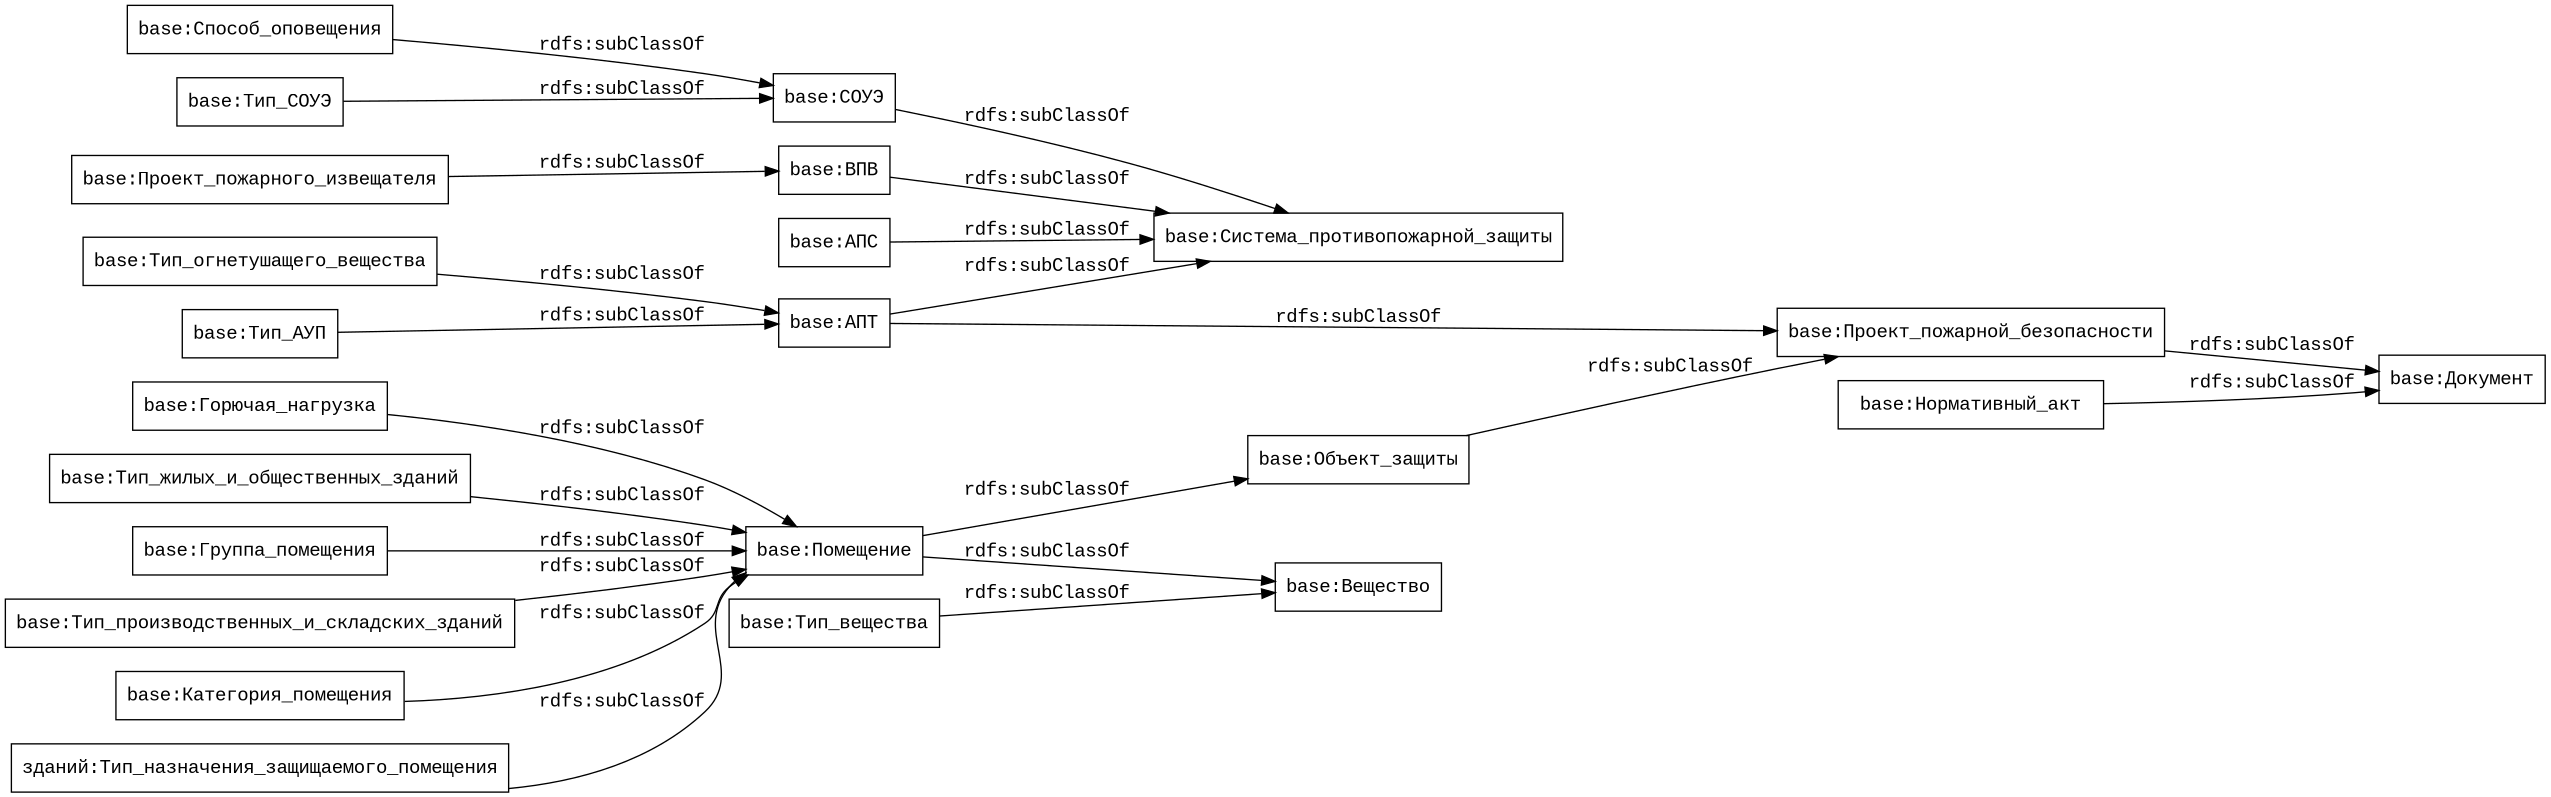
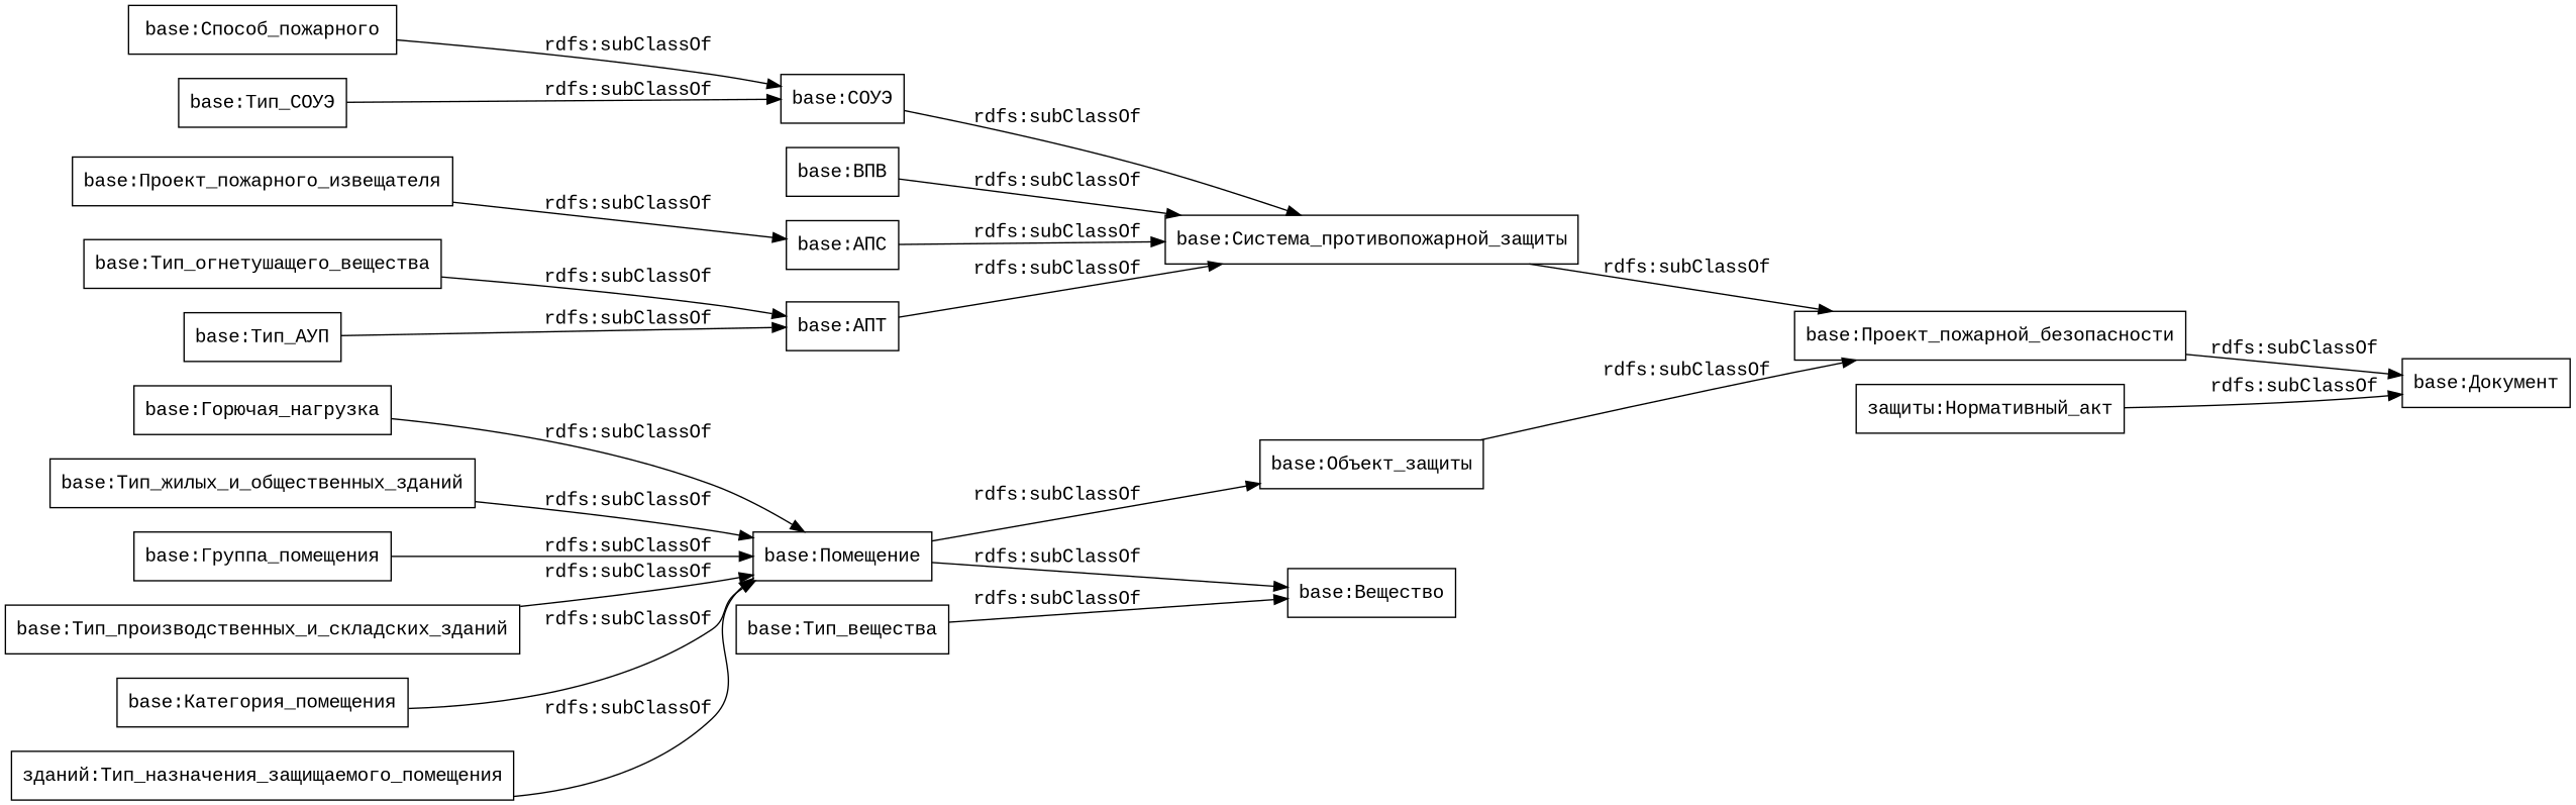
  digraph {
    fontname="Liberation Mono"
    rankdir=LR
    node [color=black fontname="Liberation Mono" shape=rectangle]
    edge [fontname="Liberation Mono"]
    "base:Горючая_нагрузка"
    "base:Помещение"
    "base:Объект_защиты"
    "base:Вещество"
    "base:Проект_пожарной_безопасности"
    "base:Документ"
-   "base:Нормативный_акт"
+   "base:Нормативный_акт" [label="защиты:Нормативный_акт"]
    "base:СОУЭ"
    "base:Система_противопожарной_защиты"
    "base:Тип_вещества"
-   "base:Способ_оповещения"
+   "base:Способ_оповещения" [label="base:Способ_пожарного"]
    "base:ВПВ"
    "base:Группа_помещения"
    "base:Тип_производственных_и_складских_зданий"
    "base:Категория_помещения"
    n16 [label="зданий:Тип_назначения_защищаемого_помещения"]
    n17 [label="base:Проект_пожарного_извещателя"]
    "base:АПС"
    "base:Тип_огнетушащего_вещества"
    "base:АПТ"
    "base:Тип_жилых_и_общественных_зданий"
    "base:Тип_СОУЭ"
    "base:Тип_АУП"
    "base:Горючая_нагрузка" -> "base:Помещение" [label="rdfs:subClassOf"]
    "base:Помещение" -> "base:Объект_защиты" [label="rdfs:subClassOf"]
    "base:Помещение" -> "base:Вещество" [label="rdfs:subClassOf"]
    "base:Объект_защиты" -> "base:Проект_пожарной_безопасности" [label="rdfs:subClassOf"]
    "base:Проект_пожарной_безопасности" -> "base:Документ" [label="rdfs:subClassOf"]
    "base:Нормативный_акт" -> "base:Документ" [label="rdfs:subClassOf"]
    "base:СОУЭ" -> "base:Система_противопожарной_защиты" [label="rdfs:subClassOf"]
-   "base:АПТ" -> "base:Проект_пожарной_безопасности" [label="rdfs:subClassOf"]
+   "base:Система_противопожарной_защиты" -> "base:Проект_пожарной_безопасности" [label="rdfs:subClassOf"]
    "base:Тип_вещества" -> "base:Вещество" [label="rdfs:subClassOf"]
    "base:Способ_оповещения" -> "base:СОУЭ" [label="rdfs:subClassOf"]
    "base:ВПВ" -> "base:Система_противопожарной_защиты" [label="rdfs:subClassOf"]
    "base:Группа_помещения" -> "base:Помещение" [label="rdfs:subClassOf"]
    "base:Тип_производственных_и_складских_зданий" -> "base:Помещение" [label="rdfs:subClassOf"]
    "base:Категория_помещения" -> "base:Помещение" [label="rdfs:subClassOf"]
    n16 -> "base:Помещение" [label="rdfs:subClassOf"]
-   n17 -> "base:ВПВ" [label="rdfs:subClassOf"]
+   n17 -> "base:АПС" [label="rdfs:subClassOf"]
    "base:АПС" -> "base:Система_противопожарной_защиты" [label="rdfs:subClassOf"]
    "base:Тип_огнетушащего_вещества" -> "base:АПТ" [label="rdfs:subClassOf"]
    "base:АПТ" -> "base:Система_противопожарной_защиты" [label="rdfs:subClassOf"]
    "base:Тип_жилых_и_общественных_зданий" -> "base:Помещение" [label="rdfs:subClassOf"]
    "base:Тип_СОУЭ" -> "base:СОУЭ" [label="rdfs:subClassOf"]
    "base:Тип_АУП" -> "base:АПТ" [label="rdfs:subClassOf"]
  }
